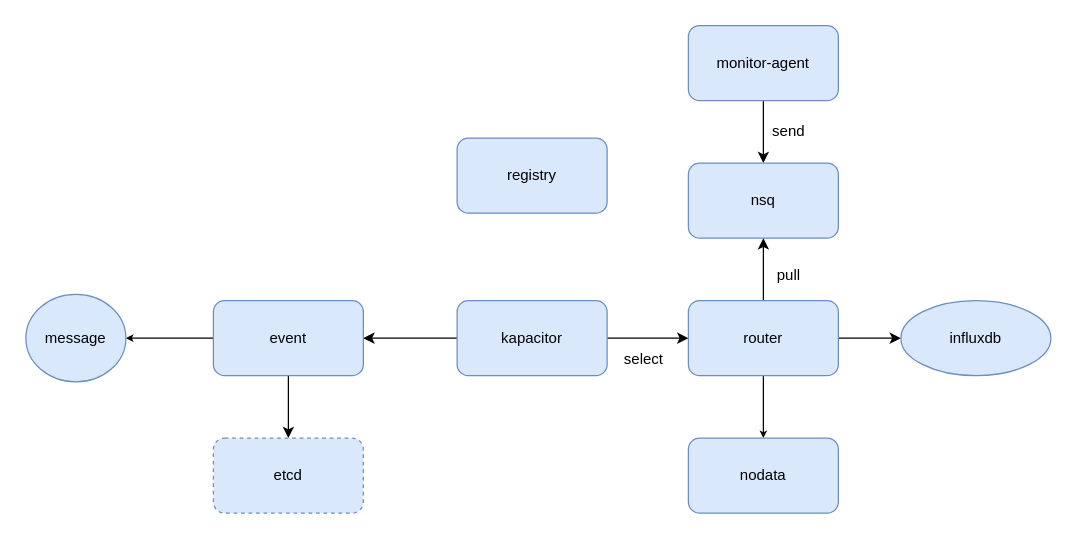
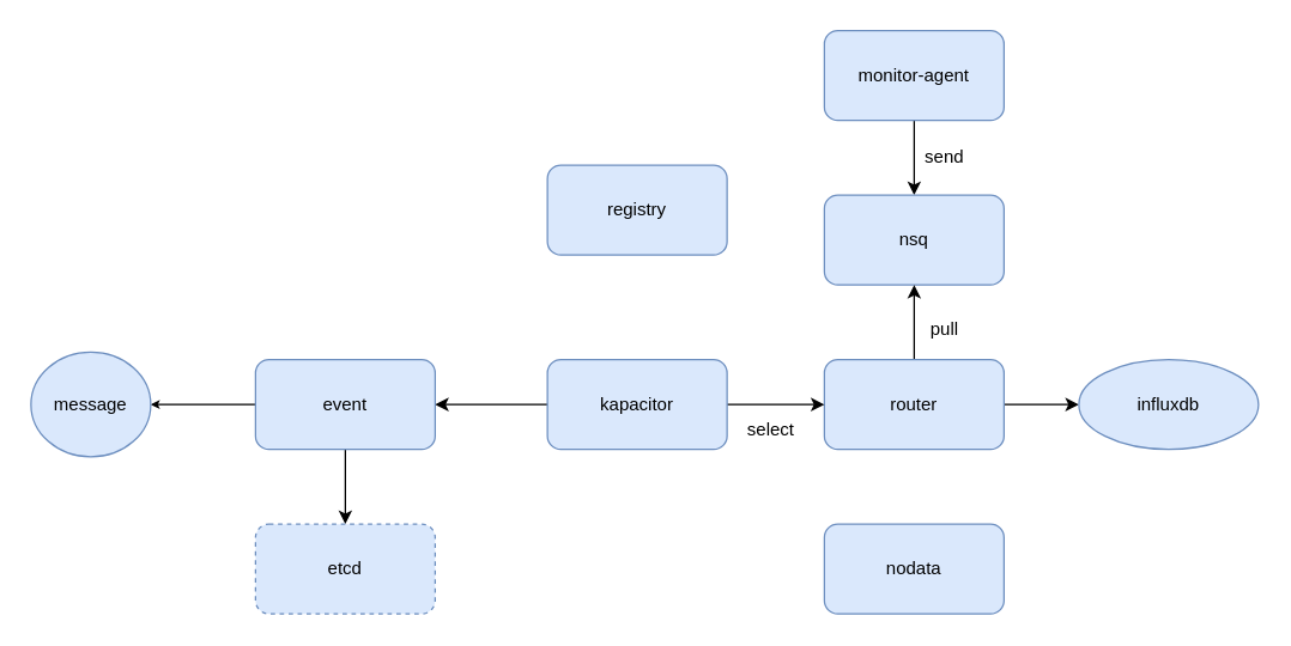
  <mxCell id="0" />
  <mxCell id="1" parent="0" />
  <mxCell id="2" value="" style="edgeStyle=orthogonalEdgeStyle;rounded=0;orthogonalLoop=1;jettySize=auto;html=1;" edge="1" parent="1" source="3" target="4"><mxGeometry relative="1" as="geometry" /></mxCell>
  <mxCell id="3" value="monitor-agent" style="rounded=1;whiteSpace=wrap;html=1;fillColor=#dae8fc;strokeColor=#6c8ebf;" vertex="1" parent="1"><mxGeometry x="550" y="20" width="120" height="60" as="geometry" /></mxCell>
  <mxCell id="4" value="nsq" style="rounded=1;whiteSpace=wrap;html=1;fillColor=#dae8fc;strokeColor=#6c8ebf;" vertex="1" parent="1"><mxGeometry x="550" y="130" width="120" height="60" as="geometry" /></mxCell>
  <mxCell id="5" value="" style="edgeStyle=orthogonalEdgeStyle;rounded=0;orthogonalLoop=1;jettySize=auto;html=1;" edge="1" parent="1" source="8" target="4"><mxGeometry relative="1" as="geometry" /></mxCell>
  <mxCell id="6" value="" style="edgeStyle=orthogonalEdgeStyle;rounded=0;orthogonalLoop=1;jettySize=auto;html=1;" edge="1" parent="1" source="8" target="11"><mxGeometry relative="1" as="geometry" /></mxCell>
- <mxCell id="7" value="" style="edgeStyle=orthogonalEdgeStyle;rounded=0;jumpSize=3;orthogonalLoop=1;jettySize=auto;html=1;startSize=3;endSize=3;" edge="1" parent="1" source="8" target="20"><mxGeometry relative="1" as="geometry" /></mxCell>
  <mxCell id="8" value="router" style="whiteSpace=wrap;html=1;rounded=1;strokeColor=#6c8ebf;fillColor=#dae8fc;" vertex="1" parent="1"><mxGeometry x="550" y="240" width="120" height="60" as="geometry" /></mxCell>
  <mxCell id="9" value="send&lt;br&gt;" style="text;html=1;align=center;verticalAlign=middle;resizable=0;points=[];autosize=1;" vertex="1" parent="1"><mxGeometry x="610" y="95" width="40" height="20" as="geometry" /></mxCell>
  <mxCell id="10" value="pull" style="text;html=1;align=center;verticalAlign=middle;resizable=0;points=[];autosize=1;" vertex="1" parent="1"><mxGeometry x="615" y="210" width="30" height="20" as="geometry" /></mxCell>
  <mxCell id="11" value="influxdb" style="ellipse;whiteSpace=wrap;html=1;strokeColor=#6c8ebf;fillColor=#dae8fc;" vertex="1" parent="1"><mxGeometry x="720" y="240" width="120" height="60" as="geometry" /></mxCell>
  <mxCell id="12" value="" style="edgeStyle=orthogonalEdgeStyle;rounded=0;orthogonalLoop=1;jettySize=auto;html=1;" edge="1" parent="1" source="14" target="8"><mxGeometry relative="1" as="geometry" /></mxCell>
  <mxCell id="13" value="" style="edgeStyle=orthogonalEdgeStyle;rounded=0;orthogonalLoop=1;jettySize=auto;html=1;" edge="1" parent="1" source="14" target="18"><mxGeometry relative="1" as="geometry"><Array as="points"><mxPoint x="260" y="270" /></Array></mxGeometry></mxCell>
  <mxCell id="14" value="kapacitor" style="whiteSpace=wrap;html=1;rounded=1;strokeColor=#6c8ebf;fillColor=#dae8fc;" vertex="1" parent="1"><mxGeometry x="365" y="240" width="120" height="60" as="geometry" /></mxCell>
  <mxCell id="15" value="select" style="text;html=1;align=center;verticalAlign=middle;resizable=0;points=[];autosize=1;" vertex="1" parent="1"><mxGeometry x="489" y="277" width="50" height="20" as="geometry" /></mxCell>
  <mxCell id="16" value="" style="edgeStyle=orthogonalEdgeStyle;rounded=0;orthogonalLoop=1;jettySize=auto;html=1;" edge="1" parent="1" source="18" target="19"><mxGeometry relative="1" as="geometry" /></mxCell>
  <mxCell id="17" value="" style="edgeStyle=orthogonalEdgeStyle;rounded=0;jumpSize=3;orthogonalLoop=1;jettySize=auto;html=1;startSize=3;endSize=3;" edge="1" parent="1" source="18" target="21"><mxGeometry relative="1" as="geometry" /></mxCell>
  <mxCell id="18" value="event" style="whiteSpace=wrap;html=1;rounded=1;strokeColor=#6c8ebf;fillColor=#dae8fc;" vertex="1" parent="1"><mxGeometry x="170" y="240" width="120" height="60" as="geometry" /></mxCell>
  <mxCell id="19" value="etcd" style="whiteSpace=wrap;html=1;rounded=1;strokeColor=#6c8ebf;fillColor=#dae8fc;dashed=1;" vertex="1" parent="1"><mxGeometry x="170" y="350" width="120" height="60" as="geometry" /></mxCell>
  <mxCell id="20" value="nodata" style="whiteSpace=wrap;html=1;rounded=1;strokeColor=#6c8ebf;fillColor=#dae8fc;" vertex="1" parent="1"><mxGeometry x="550" y="350" width="120" height="60" as="geometry" /></mxCell>
  <mxCell id="21" value="message" style="ellipse;whiteSpace=wrap;html=1;rounded=1;strokeColor=#6c8ebf;fillColor=#dae8fc;" vertex="1" parent="1"><mxGeometry x="20" y="235" width="80" height="70" as="geometry" /></mxCell>
  <mxCell id="22" value="registry" style="whiteSpace=wrap;html=1;rounded=1;strokeColor=#6c8ebf;fillColor=#dae8fc;" vertex="1" parent="1"><mxGeometry x="365" y="110" width="120" height="60" as="geometry" /></mxCell>
